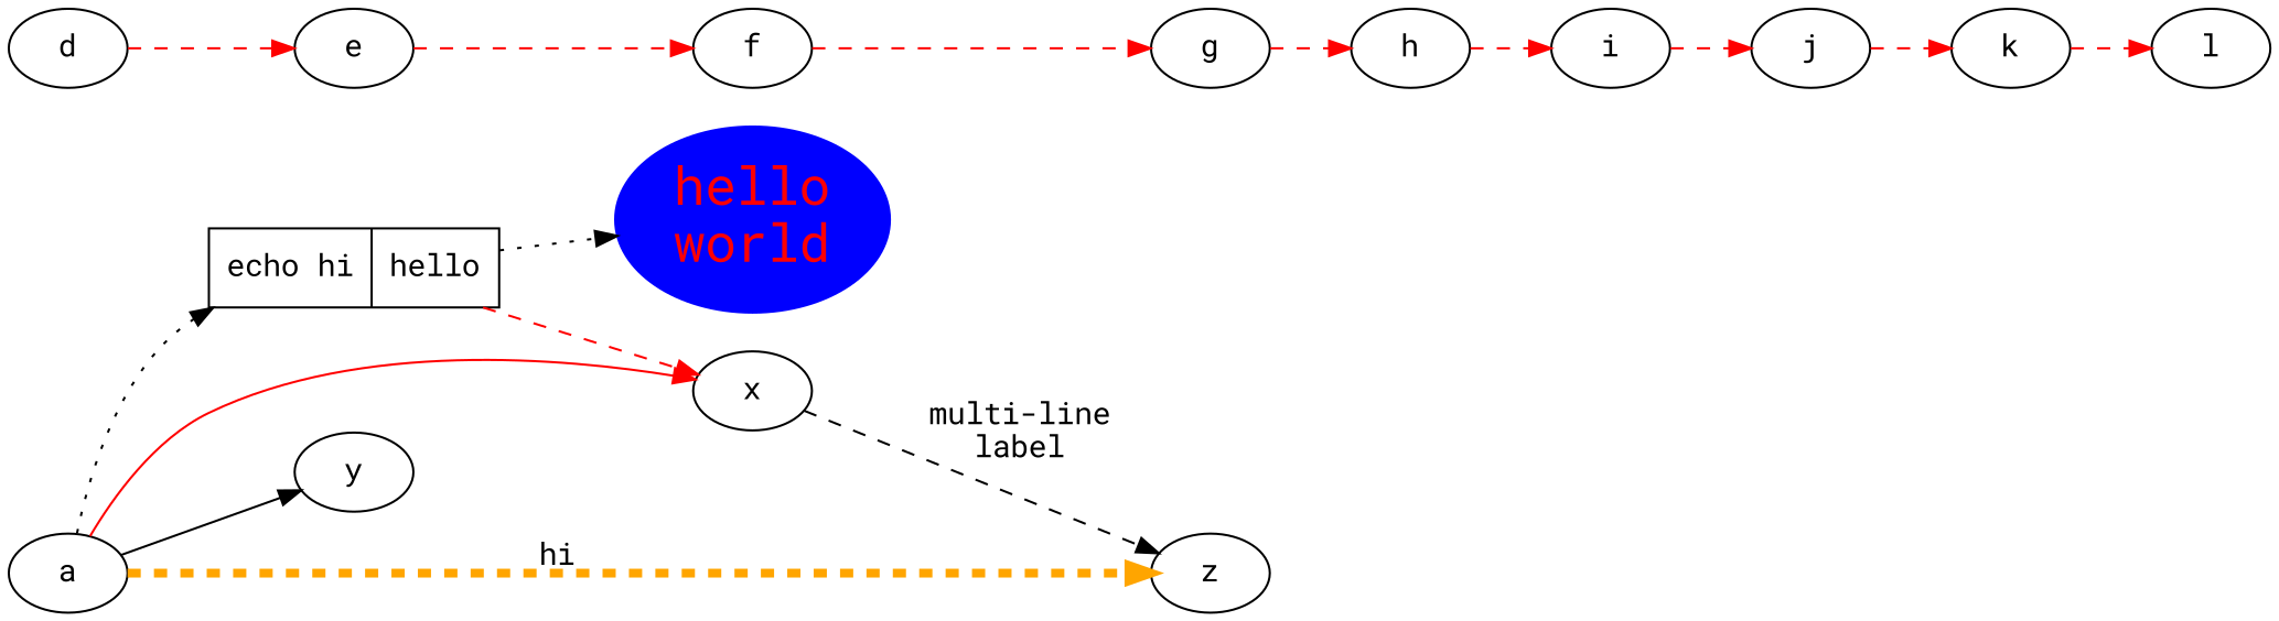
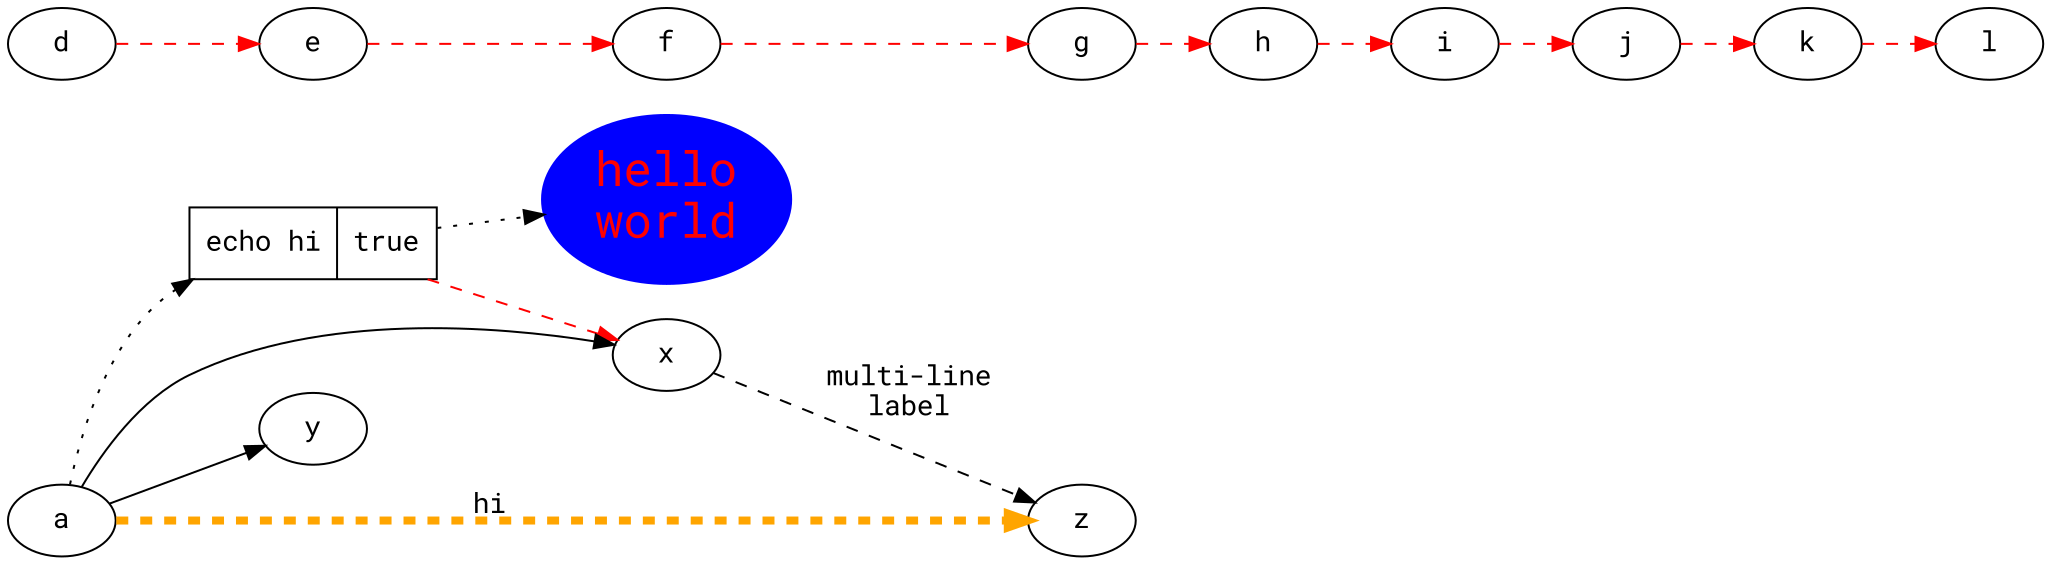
  digraph {
    fontname="Roboto Mono"
    rankdir=LR
    node [fontname="Roboto Mono"]
    edge [color=red fontname="Roboto Mono" style=dashed]
-   n1 [label="{<port1> echo hi\l|hello\l}" shape=record]
+   n1 [label="{<port1> echo hi\l|true\l}" shape=record]
    x
    n3 [color=blue fontcolor=red fontsize=24 label="hello\nworld" style=filled]
    a
    y
    z
    d
    e
    f
    g
    h
    i
    j
    k
    l
    n1 -> x
    n1 -> n3 [style=dotted color=""]
    x -> z [label="multi-line\nlabel" color=""]
    a -> n1 [style=dotted color=""]
-   a -> x [style=""]
+   a -> x [color="" style=""]
    a -> y [color="" style=""]
    a -> z [color=orange label=hi style="setlinewidth(4),dashed" weight=100]
    d -> e
    e -> f
    f -> g
    g -> h
    h -> i
    i -> j
    j -> k
    k -> l
  }
